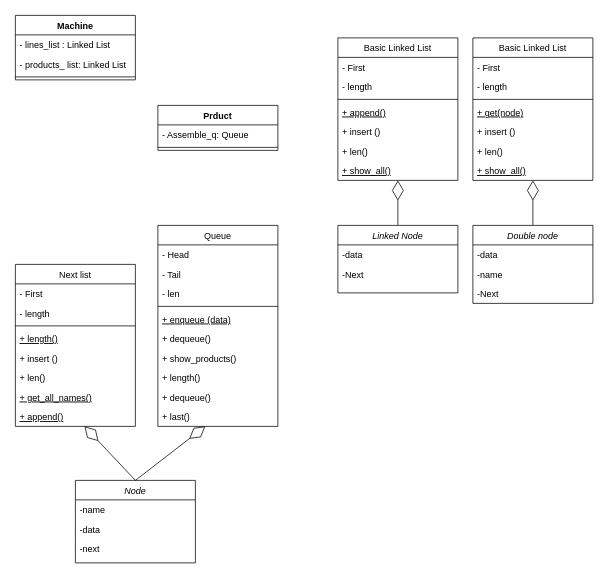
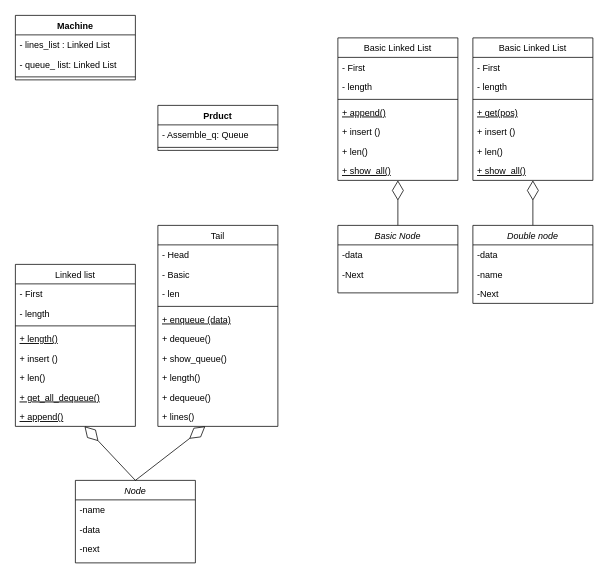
  <mxCell id="0" />
  <mxCell id="1" parent="0" />
  <mxCell id="2" value="Node" style="swimlane;fontStyle=2;align=center;verticalAlign=top;childLayout=stackLayout;horizontal=1;startSize=26;horizontalStack=0;resizeParent=1;resizeLast=0;collapsible=1;marginBottom=0;rounded=0;shadow=0;strokeWidth=1;" parent="1" vertex="1"><mxGeometry x="100" y="640" width="160" height="110" as="geometry"><mxRectangle x="230" y="140" width="160" height="26" as="alternateBounds" /></mxGeometry></mxCell>
  <mxCell id="3" value="-name" style="text;align=left;verticalAlign=top;spacingLeft=4;spacingRight=4;overflow=hidden;rotatable=0;points=[[0,0.5],[1,0.5]];portConstraint=eastwest;rounded=0;shadow=0;html=0;" parent="2" vertex="1"><mxGeometry y="26" width="160" height="26" as="geometry" /></mxCell>
  <mxCell id="4" value="-data" style="text;align=left;verticalAlign=top;spacingLeft=4;spacingRight=4;overflow=hidden;rotatable=0;points=[[0,0.5],[1,0.5]];portConstraint=eastwest;rounded=0;shadow=0;html=0;" parent="2" vertex="1"><mxGeometry y="52" width="160" height="26" as="geometry" /></mxCell>
  <mxCell id="5" value="-next" style="text;align=left;verticalAlign=top;spacingLeft=4;spacingRight=4;overflow=hidden;rotatable=0;points=[[0,0.5],[1,0.5]];portConstraint=eastwest;rounded=0;shadow=0;html=0;" vertex="1" parent="2"><mxGeometry y="78" width="160" height="26" as="geometry" /></mxCell>
- <mxCell id="6" value="Next list" style="swimlane;fontStyle=0;align=center;verticalAlign=top;childLayout=stackLayout;horizontal=1;startSize=26;horizontalStack=0;resizeParent=1;resizeLast=0;collapsible=1;marginBottom=0;rounded=0;shadow=0;strokeWidth=1;" parent="1" vertex="1"><mxGeometry x="20" y="352" width="160" height="216" as="geometry"><mxRectangle x="130" y="380" width="160" height="26" as="alternateBounds" /></mxGeometry></mxCell>
+ <mxCell id="6" value="Linked list" style="swimlane;fontStyle=0;align=center;verticalAlign=top;childLayout=stackLayout;horizontal=1;startSize=26;horizontalStack=0;resizeParent=1;resizeLast=0;collapsible=1;marginBottom=0;rounded=0;shadow=0;strokeWidth=1;" parent="1" vertex="1"><mxGeometry x="20" y="352" width="160" height="216" as="geometry"><mxRectangle x="130" y="380" width="160" height="26" as="alternateBounds" /></mxGeometry></mxCell>
  <mxCell id="7" value="- First" style="text;align=left;verticalAlign=top;spacingLeft=4;spacingRight=4;overflow=hidden;rotatable=0;points=[[0,0.5],[1,0.5]];portConstraint=eastwest;" parent="6" vertex="1"><mxGeometry y="26" width="160" height="26" as="geometry" /></mxCell>
  <mxCell id="8" value="- length" style="text;align=left;verticalAlign=top;spacingLeft=4;spacingRight=4;overflow=hidden;rotatable=0;points=[[0,0.5],[1,0.5]];portConstraint=eastwest;rounded=0;shadow=0;html=0;" parent="6" vertex="1"><mxGeometry y="52" width="160" height="26" as="geometry" /></mxCell>
  <mxCell id="9" value="" style="line;html=1;strokeWidth=1;align=left;verticalAlign=middle;spacingTop=-1;spacingLeft=3;spacingRight=3;rotatable=0;labelPosition=right;points=[];portConstraint=eastwest;" parent="6" vertex="1"><mxGeometry y="78" width="160" height="8" as="geometry" /></mxCell>
  <mxCell id="10" value="+ length()" style="text;align=left;verticalAlign=top;spacingLeft=4;spacingRight=4;overflow=hidden;rotatable=0;points=[[0,0.5],[1,0.5]];portConstraint=eastwest;fontStyle=4" parent="6" vertex="1"><mxGeometry y="86" width="160" height="26" as="geometry" /></mxCell>
  <mxCell id="11" value="+ insert ()" style="text;align=left;verticalAlign=top;spacingLeft=4;spacingRight=4;overflow=hidden;rotatable=0;points=[[0,0.5],[1,0.5]];portConstraint=eastwest;" parent="6" vertex="1"><mxGeometry y="112" width="160" height="26" as="geometry" /></mxCell>
  <mxCell id="12" value="+ len()" style="text;align=left;verticalAlign=top;spacingLeft=4;spacingRight=4;overflow=hidden;rotatable=0;points=[[0,0.5],[1,0.5]];portConstraint=eastwest;" parent="6" vertex="1"><mxGeometry y="138" width="160" height="26" as="geometry" /></mxCell>
- <mxCell id="13" value="+ get_all_names()" style="text;align=left;verticalAlign=top;spacingLeft=4;spacingRight=4;overflow=hidden;rotatable=0;points=[[0,0.5],[1,0.5]];portConstraint=eastwest;fontStyle=4" parent="6" vertex="1"><mxGeometry y="164" width="160" height="26" as="geometry" /></mxCell>
+ <mxCell id="13" value="+ get_all_dequeue()" style="text;align=left;verticalAlign=top;spacingLeft=4;spacingRight=4;overflow=hidden;rotatable=0;points=[[0,0.5],[1,0.5]];portConstraint=eastwest;fontStyle=4" parent="6" vertex="1"><mxGeometry y="164" width="160" height="26" as="geometry" /></mxCell>
  <mxCell id="14" value="+ append()" style="text;align=left;verticalAlign=top;spacingLeft=4;spacingRight=4;overflow=hidden;rotatable=0;points=[[0,0.5],[1,0.5]];portConstraint=eastwest;fontStyle=4" parent="6" vertex="1"><mxGeometry y="190" width="160" height="26" as="geometry" /></mxCell>
- <mxCell id="15" value="Queue" style="swimlane;fontStyle=0;align=center;verticalAlign=top;childLayout=stackLayout;horizontal=1;startSize=26;horizontalStack=0;resizeParent=1;resizeLast=0;collapsible=1;marginBottom=0;rounded=0;shadow=0;strokeWidth=1;" parent="1" vertex="1"><mxGeometry x="210" y="300" width="160" height="268" as="geometry"><mxRectangle x="130" y="380" width="160" height="26" as="alternateBounds" /></mxGeometry></mxCell>
+ <mxCell id="15" value="Tail" style="swimlane;fontStyle=0;align=center;verticalAlign=top;childLayout=stackLayout;horizontal=1;startSize=26;horizontalStack=0;resizeParent=1;resizeLast=0;collapsible=1;marginBottom=0;rounded=0;shadow=0;strokeWidth=1;" parent="1" vertex="1"><mxGeometry x="210" y="300" width="160" height="268" as="geometry"><mxRectangle x="130" y="380" width="160" height="26" as="alternateBounds" /></mxGeometry></mxCell>
  <mxCell id="16" value="- Head" style="text;align=left;verticalAlign=top;spacingLeft=4;spacingRight=4;overflow=hidden;rotatable=0;points=[[0,0.5],[1,0.5]];portConstraint=eastwest;" parent="15" vertex="1"><mxGeometry y="26" width="160" height="26" as="geometry" /></mxCell>
- <mxCell id="17" value="- Tail" style="text;align=left;verticalAlign=top;spacingLeft=4;spacingRight=4;overflow=hidden;rotatable=0;points=[[0,0.5],[1,0.5]];portConstraint=eastwest;rounded=0;shadow=0;html=0;" parent="15" vertex="1"><mxGeometry y="52" width="160" height="26" as="geometry" /></mxCell>
+ <mxCell id="17" value="- Basic" style="text;align=left;verticalAlign=top;spacingLeft=4;spacingRight=4;overflow=hidden;rotatable=0;points=[[0,0.5],[1,0.5]];portConstraint=eastwest;rounded=0;shadow=0;html=0;" parent="15" vertex="1"><mxGeometry y="52" width="160" height="26" as="geometry" /></mxCell>
  <mxCell id="18" value="- len" style="text;align=left;verticalAlign=top;spacingLeft=4;spacingRight=4;overflow=hidden;rotatable=0;points=[[0,0.5],[1,0.5]];portConstraint=eastwest;rounded=0;shadow=0;html=0;" parent="15" vertex="1"><mxGeometry y="78" width="160" height="26" as="geometry" /></mxCell>
  <mxCell id="19" value="" style="line;html=1;strokeWidth=1;align=left;verticalAlign=middle;spacingTop=-1;spacingLeft=3;spacingRight=3;rotatable=0;labelPosition=right;points=[];portConstraint=eastwest;" parent="15" vertex="1"><mxGeometry y="104" width="160" height="8" as="geometry" /></mxCell>
  <mxCell id="20" value="+ enqueue (data)" style="text;align=left;verticalAlign=top;spacingLeft=4;spacingRight=4;overflow=hidden;rotatable=0;points=[[0,0.5],[1,0.5]];portConstraint=eastwest;fontStyle=4" parent="15" vertex="1"><mxGeometry y="112" width="160" height="26" as="geometry" /></mxCell>
  <mxCell id="21" value="+ dequeue()" style="text;align=left;verticalAlign=top;spacingLeft=4;spacingRight=4;overflow=hidden;rotatable=0;points=[[0,0.5],[1,0.5]];portConstraint=eastwest;" parent="15" vertex="1"><mxGeometry y="138" width="160" height="26" as="geometry" /></mxCell>
- <mxCell id="22" value="+ show_products()" style="text;align=left;verticalAlign=top;spacingLeft=4;spacingRight=4;overflow=hidden;rotatable=0;points=[[0,0.5],[1,0.5]];portConstraint=eastwest;" parent="15" vertex="1"><mxGeometry y="164" width="160" height="26" as="geometry" /></mxCell>
+ <mxCell id="22" value="+ show_queue()" style="text;align=left;verticalAlign=top;spacingLeft=4;spacingRight=4;overflow=hidden;rotatable=0;points=[[0,0.5],[1,0.5]];portConstraint=eastwest;" parent="15" vertex="1"><mxGeometry y="164" width="160" height="26" as="geometry" /></mxCell>
  <mxCell id="23" value="+ length()" style="text;align=left;verticalAlign=top;spacingLeft=4;spacingRight=4;overflow=hidden;rotatable=0;points=[[0,0.5],[1,0.5]];portConstraint=eastwest;" parent="15" vertex="1"><mxGeometry y="190" width="160" height="26" as="geometry" /></mxCell>
  <mxCell id="24" value="+ dequeue()" style="text;align=left;verticalAlign=top;spacingLeft=4;spacingRight=4;overflow=hidden;rotatable=0;points=[[0,0.5],[1,0.5]];portConstraint=eastwest;" parent="15" vertex="1"><mxGeometry y="216" width="160" height="26" as="geometry" /></mxCell>
- <mxCell id="25" value="+ last()" style="text;align=left;verticalAlign=top;spacingLeft=4;spacingRight=4;overflow=hidden;rotatable=0;points=[[0,0.5],[1,0.5]];portConstraint=eastwest;" parent="15" vertex="1"><mxGeometry y="242" width="160" height="26" as="geometry" /></mxCell>
+ <mxCell id="25" value="+ lines()" style="text;align=left;verticalAlign=top;spacingLeft=4;spacingRight=4;overflow=hidden;rotatable=0;points=[[0,0.5],[1,0.5]];portConstraint=eastwest;" parent="15" vertex="1"><mxGeometry y="242" width="160" height="26" as="geometry" /></mxCell>
  <mxCell id="26" value="" style="endArrow=diamondThin;endFill=0;endSize=24;html=1;exitX=0.5;exitY=0;exitDx=0;exitDy=0;" parent="1" source="2" target="25" edge="1"><mxGeometry width="160" relative="1" as="geometry"><mxPoint x="210" y="600" as="sourcePoint" /><mxPoint x="300" y="500" as="targetPoint" /></mxGeometry></mxCell>
  <mxCell id="27" value="" style="endArrow=diamondThin;endFill=0;endSize=24;html=1;exitX=0.5;exitY=0;exitDx=0;exitDy=0;" parent="1" source="2" target="14" edge="1"><mxGeometry width="160" relative="1" as="geometry"><mxPoint x="190" y="650" as="sourcePoint" /><mxPoint x="96" y="519" as="targetPoint" /></mxGeometry></mxCell>
  <mxCell id="28" value="" style="endArrow=diamondThin;endFill=0;endSize=24;html=1;exitX=0.5;exitY=0;exitDx=0;exitDy=0;" parent="1" source="29" target="39" edge="1"><mxGeometry width="160" relative="1" as="geometry"><mxPoint x="530" y="300" as="sourcePoint" /><mxPoint x="530" y="240" as="targetPoint" /></mxGeometry></mxCell>
- <mxCell id="29" value="Linked Node" style="swimlane;fontStyle=2;align=center;verticalAlign=top;childLayout=stackLayout;horizontal=1;startSize=26;horizontalStack=0;resizeParent=1;resizeLast=0;collapsible=1;marginBottom=0;rounded=0;shadow=0;strokeWidth=1;" parent="1" vertex="1"><mxGeometry x="450" y="300" width="160" height="90" as="geometry"><mxRectangle x="230" y="140" width="160" height="26" as="alternateBounds" /></mxGeometry></mxCell>
+ <mxCell id="29" value="Basic Node" style="swimlane;fontStyle=2;align=center;verticalAlign=top;childLayout=stackLayout;horizontal=1;startSize=26;horizontalStack=0;resizeParent=1;resizeLast=0;collapsible=1;marginBottom=0;rounded=0;shadow=0;strokeWidth=1;" parent="1" vertex="1"><mxGeometry x="450" y="300" width="160" height="90" as="geometry"><mxRectangle x="230" y="140" width="160" height="26" as="alternateBounds" /></mxGeometry></mxCell>
  <mxCell id="30" value="-data" style="text;align=left;verticalAlign=top;spacingLeft=4;spacingRight=4;overflow=hidden;rotatable=0;points=[[0,0.5],[1,0.5]];portConstraint=eastwest;rounded=0;shadow=0;html=0;" parent="29" vertex="1"><mxGeometry y="26" width="160" height="26" as="geometry" /></mxCell>
  <mxCell id="31" value="-Next" style="text;align=left;verticalAlign=top;spacingLeft=4;spacingRight=4;overflow=hidden;rotatable=0;points=[[0,0.5],[1,0.5]];portConstraint=eastwest;" parent="29" vertex="1"><mxGeometry y="52" width="160" height="26" as="geometry" /></mxCell>
  <mxCell id="32" value="Basic Linked List" style="swimlane;fontStyle=0;align=center;verticalAlign=top;childLayout=stackLayout;horizontal=1;startSize=26;horizontalStack=0;resizeParent=1;resizeLast=0;collapsible=1;marginBottom=0;rounded=0;shadow=0;strokeWidth=1;" parent="1" vertex="1"><mxGeometry x="450" y="50" width="160" height="190" as="geometry"><mxRectangle x="130" y="380" width="160" height="26" as="alternateBounds" /></mxGeometry></mxCell>
  <mxCell id="33" value="- First" style="text;align=left;verticalAlign=top;spacingLeft=4;spacingRight=4;overflow=hidden;rotatable=0;points=[[0,0.5],[1,0.5]];portConstraint=eastwest;" parent="32" vertex="1"><mxGeometry y="26" width="160" height="26" as="geometry" /></mxCell>
  <mxCell id="34" value="- length" style="text;align=left;verticalAlign=top;spacingLeft=4;spacingRight=4;overflow=hidden;rotatable=0;points=[[0,0.5],[1,0.5]];portConstraint=eastwest;rounded=0;shadow=0;html=0;" parent="32" vertex="1"><mxGeometry y="52" width="160" height="26" as="geometry" /></mxCell>
  <mxCell id="35" value="" style="line;html=1;strokeWidth=1;align=left;verticalAlign=middle;spacingTop=-1;spacingLeft=3;spacingRight=3;rotatable=0;labelPosition=right;points=[];portConstraint=eastwest;" parent="32" vertex="1"><mxGeometry y="78" width="160" height="8" as="geometry" /></mxCell>
  <mxCell id="36" value="+ append()" style="text;align=left;verticalAlign=top;spacingLeft=4;spacingRight=4;overflow=hidden;rotatable=0;points=[[0,0.5],[1,0.5]];portConstraint=eastwest;fontStyle=4" parent="32" vertex="1"><mxGeometry y="86" width="160" height="26" as="geometry" /></mxCell>
  <mxCell id="37" value="+ insert ()" style="text;align=left;verticalAlign=top;spacingLeft=4;spacingRight=4;overflow=hidden;rotatable=0;points=[[0,0.5],[1,0.5]];portConstraint=eastwest;" parent="32" vertex="1"><mxGeometry y="112" width="160" height="26" as="geometry" /></mxCell>
  <mxCell id="38" value="+ len()" style="text;align=left;verticalAlign=top;spacingLeft=4;spacingRight=4;overflow=hidden;rotatable=0;points=[[0,0.5],[1,0.5]];portConstraint=eastwest;" parent="32" vertex="1"><mxGeometry y="138" width="160" height="26" as="geometry" /></mxCell>
  <mxCell id="39" value="+ show_all()" style="text;align=left;verticalAlign=top;spacingLeft=4;spacingRight=4;overflow=hidden;rotatable=0;points=[[0,0.5],[1,0.5]];portConstraint=eastwest;fontStyle=4" parent="32" vertex="1"><mxGeometry y="164" width="160" height="26" as="geometry" /></mxCell>
  <mxCell id="40" value="" style="endArrow=diamondThin;endFill=0;endSize=24;html=1;exitX=0.5;exitY=0;exitDx=0;exitDy=0;" edge="1" parent="1" source="41" target="52"><mxGeometry width="160" relative="1" as="geometry"><mxPoint x="710" y="300" as="sourcePoint" /><mxPoint x="710" y="240" as="targetPoint" /></mxGeometry></mxCell>
  <mxCell id="41" value="Double node" style="swimlane;fontStyle=2;align=center;verticalAlign=top;childLayout=stackLayout;horizontal=1;startSize=26;horizontalStack=0;resizeParent=1;resizeLast=0;collapsible=1;marginBottom=0;rounded=0;shadow=0;strokeWidth=1;" vertex="1" parent="1"><mxGeometry x="630" y="300" width="160" height="104" as="geometry"><mxRectangle x="230" y="140" width="160" height="26" as="alternateBounds" /></mxGeometry></mxCell>
  <mxCell id="42" value="-data" style="text;align=left;verticalAlign=top;spacingLeft=4;spacingRight=4;overflow=hidden;rotatable=0;points=[[0,0.5],[1,0.5]];portConstraint=eastwest;rounded=0;shadow=0;html=0;" vertex="1" parent="41"><mxGeometry y="26" width="160" height="26" as="geometry" /></mxCell>
  <mxCell id="43" value="-name" style="text;align=left;verticalAlign=top;spacingLeft=4;spacingRight=4;overflow=hidden;rotatable=0;points=[[0,0.5],[1,0.5]];portConstraint=eastwest;" vertex="1" parent="41"><mxGeometry y="52" width="160" height="26" as="geometry" /></mxCell>
  <mxCell id="44" value="-Next" style="text;align=left;verticalAlign=top;spacingLeft=4;spacingRight=4;overflow=hidden;rotatable=0;points=[[0,0.5],[1,0.5]];portConstraint=eastwest;" vertex="1" parent="41"><mxGeometry y="78" width="160" height="26" as="geometry" /></mxCell>
  <mxCell id="45" value="Basic Linked List" style="swimlane;fontStyle=0;align=center;verticalAlign=top;childLayout=stackLayout;horizontal=1;startSize=26;horizontalStack=0;resizeParent=1;resizeLast=0;collapsible=1;marginBottom=0;rounded=0;shadow=0;strokeWidth=1;" vertex="1" parent="1"><mxGeometry x="630" y="50" width="160" height="190" as="geometry"><mxRectangle x="130" y="380" width="160" height="26" as="alternateBounds" /></mxGeometry></mxCell>
  <mxCell id="46" value="- First" style="text;align=left;verticalAlign=top;spacingLeft=4;spacingRight=4;overflow=hidden;rotatable=0;points=[[0,0.5],[1,0.5]];portConstraint=eastwest;" vertex="1" parent="45"><mxGeometry y="26" width="160" height="26" as="geometry" /></mxCell>
  <mxCell id="47" value="- length" style="text;align=left;verticalAlign=top;spacingLeft=4;spacingRight=4;overflow=hidden;rotatable=0;points=[[0,0.5],[1,0.5]];portConstraint=eastwest;rounded=0;shadow=0;html=0;" vertex="1" parent="45"><mxGeometry y="52" width="160" height="26" as="geometry" /></mxCell>
  <mxCell id="48" value="" style="line;html=1;strokeWidth=1;align=left;verticalAlign=middle;spacingTop=-1;spacingLeft=3;spacingRight=3;rotatable=0;labelPosition=right;points=[];portConstraint=eastwest;" vertex="1" parent="45"><mxGeometry y="78" width="160" height="8" as="geometry" /></mxCell>
- <mxCell id="49" value="+ get(node)" style="text;align=left;verticalAlign=top;spacingLeft=4;spacingRight=4;overflow=hidden;rotatable=0;points=[[0,0.5],[1,0.5]];portConstraint=eastwest;fontStyle=4" vertex="1" parent="45"><mxGeometry y="86" width="160" height="26" as="geometry" /></mxCell>
+ <mxCell id="49" value="+ get(pos)" style="text;align=left;verticalAlign=top;spacingLeft=4;spacingRight=4;overflow=hidden;rotatable=0;points=[[0,0.5],[1,0.5]];portConstraint=eastwest;fontStyle=4" vertex="1" parent="45"><mxGeometry y="86" width="160" height="26" as="geometry" /></mxCell>
  <mxCell id="50" value="+ insert ()" style="text;align=left;verticalAlign=top;spacingLeft=4;spacingRight=4;overflow=hidden;rotatable=0;points=[[0,0.5],[1,0.5]];portConstraint=eastwest;" vertex="1" parent="45"><mxGeometry y="112" width="160" height="26" as="geometry" /></mxCell>
  <mxCell id="51" value="+ len()" style="text;align=left;verticalAlign=top;spacingLeft=4;spacingRight=4;overflow=hidden;rotatable=0;points=[[0,0.5],[1,0.5]];portConstraint=eastwest;" vertex="1" parent="45"><mxGeometry y="138" width="160" height="26" as="geometry" /></mxCell>
  <mxCell id="52" value="+ show_all()" style="text;align=left;verticalAlign=top;spacingLeft=4;spacingRight=4;overflow=hidden;rotatable=0;points=[[0,0.5],[1,0.5]];portConstraint=eastwest;fontStyle=4" vertex="1" parent="45"><mxGeometry y="164" width="160" height="26" as="geometry" /></mxCell>
  <mxCell id="53" value="Machine" style="swimlane;fontStyle=1;align=center;verticalAlign=top;childLayout=stackLayout;horizontal=1;startSize=26;horizontalStack=0;resizeParent=1;resizeParentMax=0;resizeLast=0;collapsible=1;marginBottom=0;hachureGap=4;pointerEvents=0;" vertex="1" parent="1"><mxGeometry x="20" y="20" width="160" height="86" as="geometry" /></mxCell>
  <mxCell id="54" value="- lines_list : Linked List" style="text;strokeColor=none;fillColor=none;align=left;verticalAlign=top;spacingLeft=4;spacingRight=4;overflow=hidden;rotatable=0;points=[[0,0.5],[1,0.5]];portConstraint=eastwest;" vertex="1" parent="53"><mxGeometry y="26" width="160" height="26" as="geometry" /></mxCell>
- <mxCell id="55" value="- products_ list: Linked List" style="text;strokeColor=none;fillColor=none;align=left;verticalAlign=top;spacingLeft=4;spacingRight=4;overflow=hidden;rotatable=0;points=[[0,0.5],[1,0.5]];portConstraint=eastwest;" vertex="1" parent="53"><mxGeometry y="52" width="160" height="26" as="geometry" /></mxCell>
+ <mxCell id="55" value="- queue_ list: Linked List" style="text;strokeColor=none;fillColor=none;align=left;verticalAlign=top;spacingLeft=4;spacingRight=4;overflow=hidden;rotatable=0;points=[[0,0.5],[1,0.5]];portConstraint=eastwest;" vertex="1" parent="53"><mxGeometry y="52" width="160" height="26" as="geometry" /></mxCell>
  <mxCell id="56" value="" style="line;strokeWidth=1;fillColor=none;align=left;verticalAlign=middle;spacingTop=-1;spacingLeft=3;spacingRight=3;rotatable=0;labelPosition=right;points=[];portConstraint=eastwest;" vertex="1" parent="53"><mxGeometry y="78" width="160" height="8" as="geometry" /></mxCell>
  <mxCell id="57" value="Prduct" style="swimlane;fontStyle=1;align=center;verticalAlign=top;childLayout=stackLayout;horizontal=1;startSize=26;horizontalStack=0;resizeParent=1;resizeParentMax=0;resizeLast=0;collapsible=1;marginBottom=0;hachureGap=4;pointerEvents=0;" vertex="1" parent="1"><mxGeometry x="210" y="140" width="160" height="60" as="geometry" /></mxCell>
  <mxCell id="58" value="- Assemble_q: Queue" style="text;strokeColor=none;fillColor=none;align=left;verticalAlign=top;spacingLeft=4;spacingRight=4;overflow=hidden;rotatable=0;points=[[0,0.5],[1,0.5]];portConstraint=eastwest;" vertex="1" parent="57"><mxGeometry y="26" width="160" height="26" as="geometry" /></mxCell>
  <mxCell id="59" value="" style="line;strokeWidth=1;fillColor=none;align=left;verticalAlign=middle;spacingTop=-1;spacingLeft=3;spacingRight=3;rotatable=0;labelPosition=right;points=[];portConstraint=eastwest;" vertex="1" parent="57"><mxGeometry y="52" width="160" height="8" as="geometry" /></mxCell>
